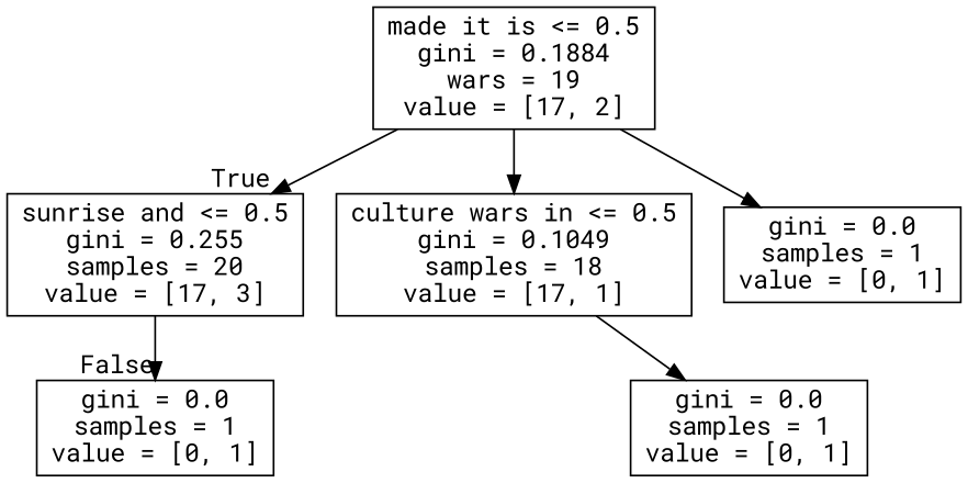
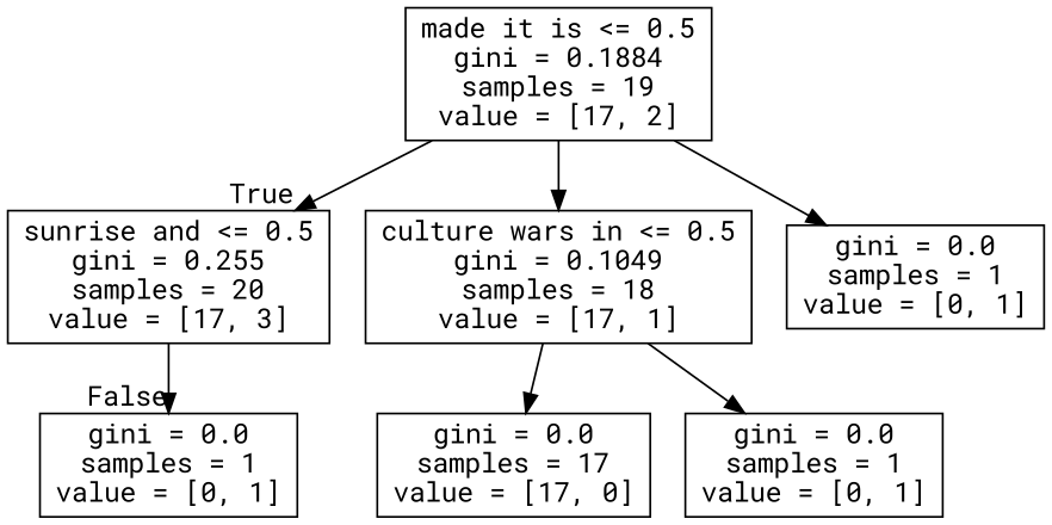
  digraph {
    fontname="Roboto Mono"
    node [fontname="Roboto Mono" shape=box]
    edge [fontname="Roboto Mono"]
    n1 [label="sunrise and <= 0.5\ngini = 0.255\nsamples = 20\nvalue = [17, 3]"]
    n2 [label="gini = 0.0\nsamples = 1\nvalue = [0, 1]"]
-   n3 [label="made it is <= 0.5\ngini = 0.1884\nwars = 19\nvalue = [17, 2]"]
+   n3 [label="made it is <= 0.5\ngini = 0.1884\nsamples = 19\nvalue = [17, 2]"]
    n4 [label="culture wars in <= 0.5\ngini = 0.1049\nsamples = 18\nvalue = [17, 1]"]
    n5 [label="gini = 0.0\nsamples = 1\nvalue = [0, 1]"]
+   n6 [label="gini = 0.0\nsamples = 17\nvalue = [17, 0]"]
    n7 [label="gini = 0.0\nsamples = 1\nvalue = [0, 1]"]
    n1 -> n2 [headlabel=False labelangle=-45 labeldistance=2.5]
    n3 -> n1 [headlabel=True labelangle=45 labeldistance=2.5]
    n3 -> n4
    n3 -> n5
+   n4 -> n6
    n4 -> n7
  }
